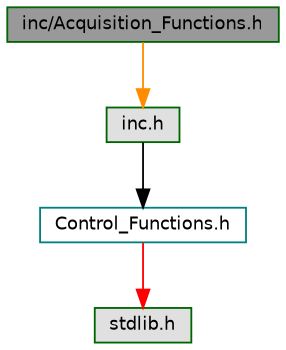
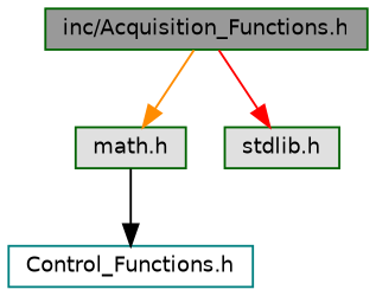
  digraph {
    node [color=darkgreen fillcolor="#E0E0E0" fontname=Helvetica fontsize=10 shape=box style=filled]
    edge [fontname=Helvetica fontsize=10 labelfontname=Helvetica labelfontsize=10 style=solid]
    n1 [fillcolor=grey60 fontcolor=black height=0.2 label="inc/Acquisition_Functions.h" width=0.4]
-   n2 [height=0.2 label="inc.h" width=0.4]
+   n2 [height=0.2 label="math.h" width=0.4]
    n3 [height=0.2 label="stdlib.h" width=0.4]
    n4 [color=teal fillcolor=white height=0.2 label="Control_Functions.h" width=0.4]
    n1 -> n2 [color=darkorange]
-   n4 -> n3 [color=red]
+   n1 -> n3 [color=red]
    n2 -> n4 [color=black]
  }
